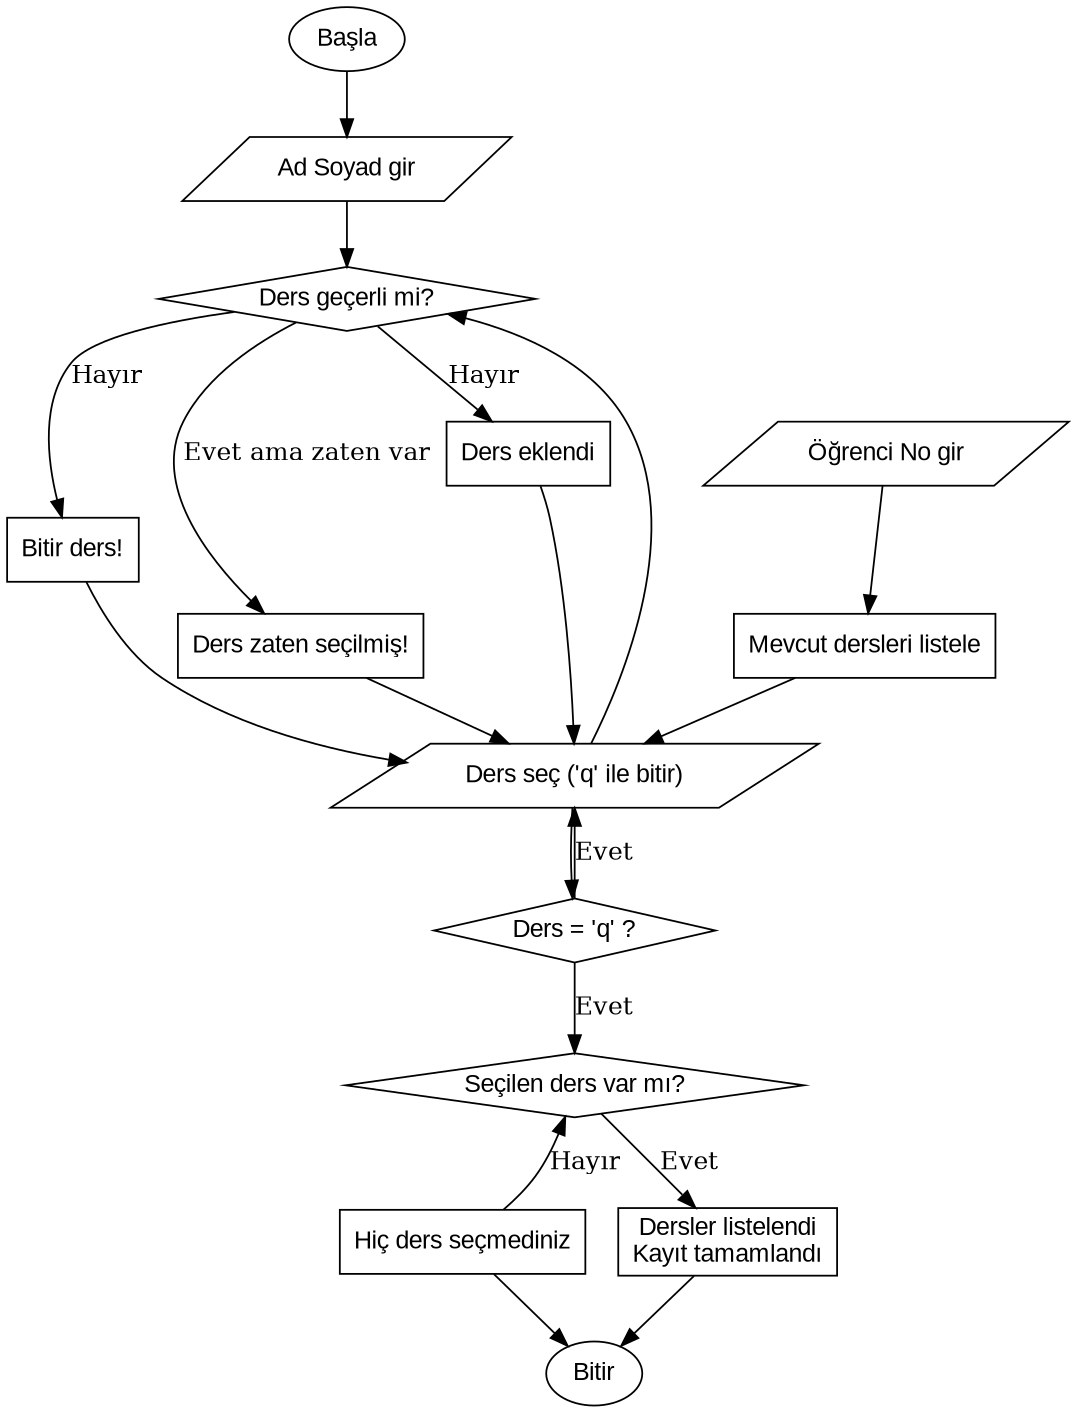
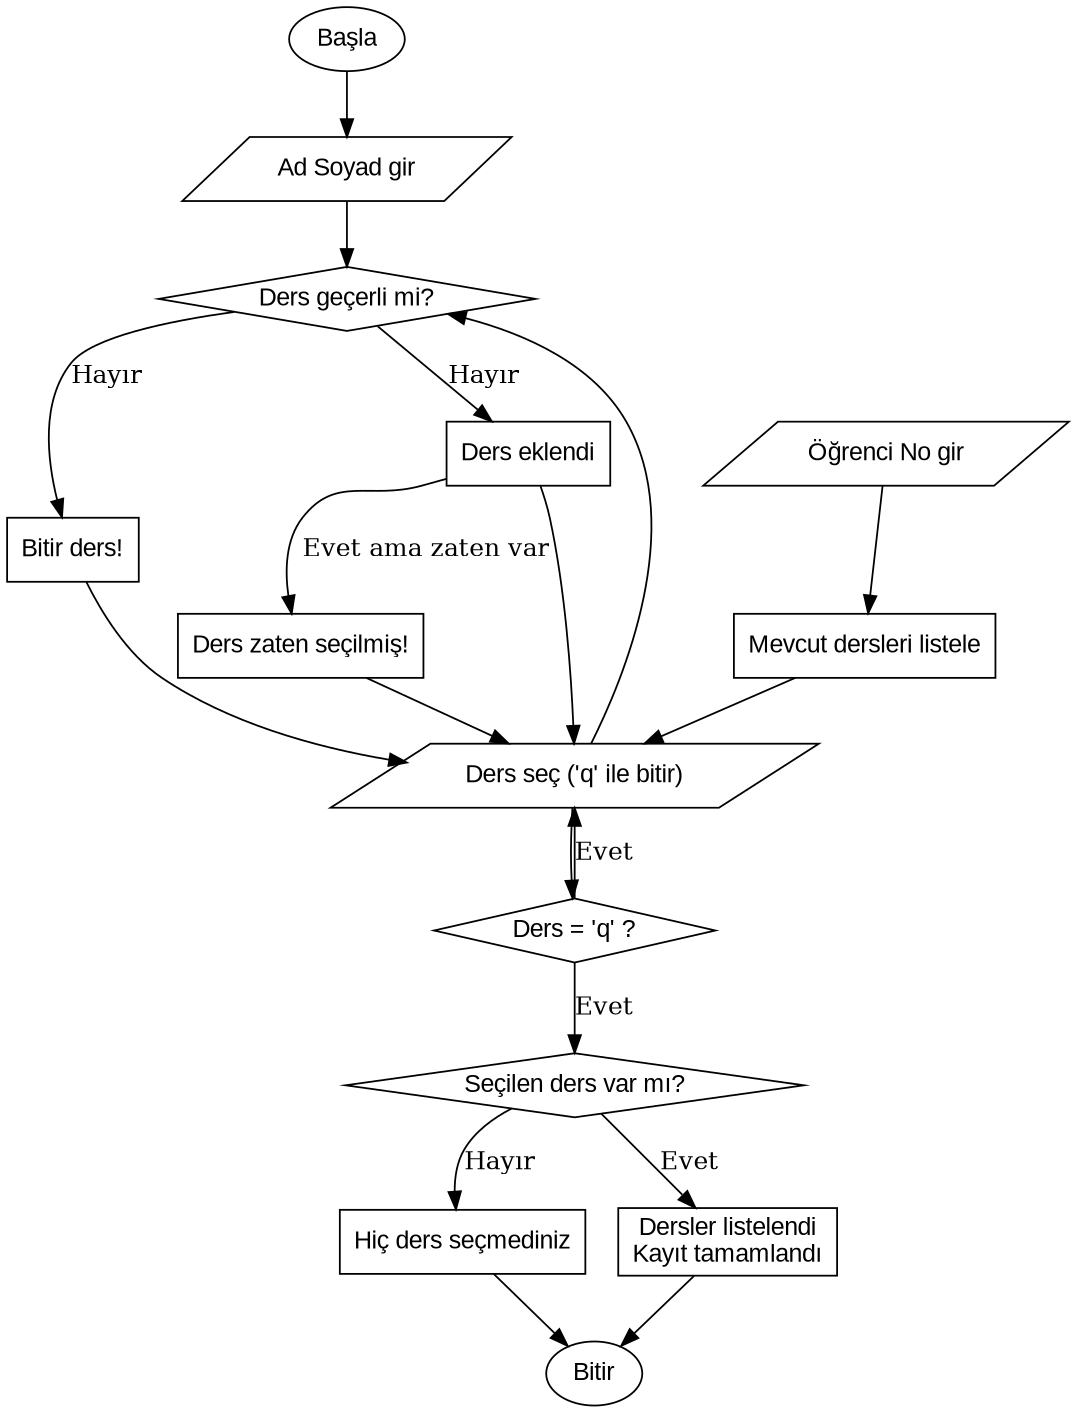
  digraph {
    rankdir=TB
    node [fontname=Arial shape=box]
    n1 [label="Başla" shape=oval]
    n2 [label="Ad Soyad gir" shape=parallelogram]
    n3 [label="Ders geçerli mi?" shape=diamond]
    n4 [label="Öğrenci No gir" shape=parallelogram]
    n5 [label="Mevcut dersleri listele"]
    n6 [label="Ders seç ('q' ile bitir)" shape=parallelogram]
    n7 [label="Ders = 'q' ?" shape=diamond]
    n8 [label="Seçilen ders var mı?" shape=diamond]
    n9 [label="Bitir ders!"]
    n10 [label="Ders zaten seçilmiş!"]
    n11 [label="Ders eklendi"]
    n12 [label="Hiç ders seçmediniz"]
    n13 [label="Dersler listelendi\nKayıt tamamlandı"]
    n14 [label=Bitir shape=oval]
    n1 -> n2
    n2 -> n3
    n3 -> n9 [label="Hayır"]
-   n3 -> n10 [label="Evet ama zaten var"]
+   n11 -> n10 [label="Evet ama zaten var"]
    n3 -> n11 [label="Hayır"]
    n4 -> n5
    n5 -> n6
    n6 -> n3
    n6 -> n7
    n7 -> n6 [label=Evet]
    n7 -> n8 [label=Evet]
-   n12 -> n8 [label="Hayır"]
+   n8 -> n12 [label="Hayır"]
    n8 -> n13 [label=Evet]
    n9 -> n6
    n10 -> n6
    n11 -> n6
    n12 -> n14
    n13 -> n14
  }
